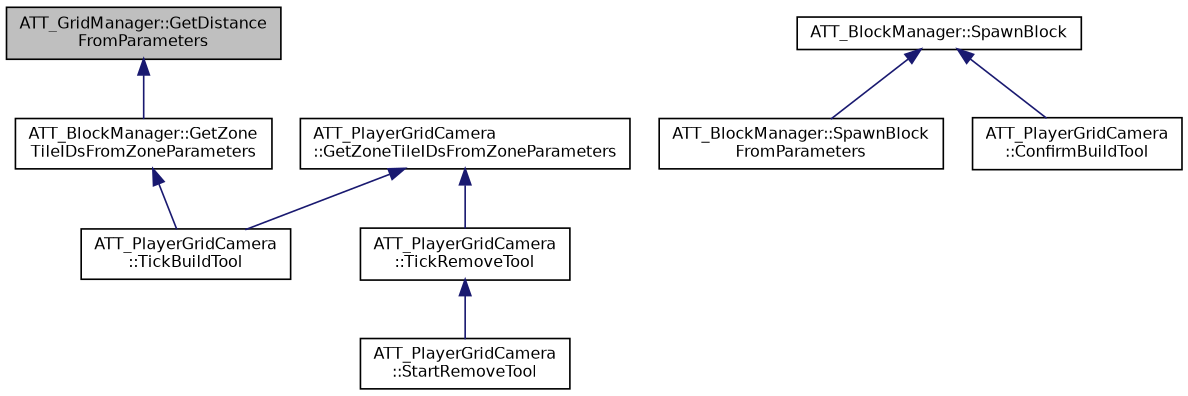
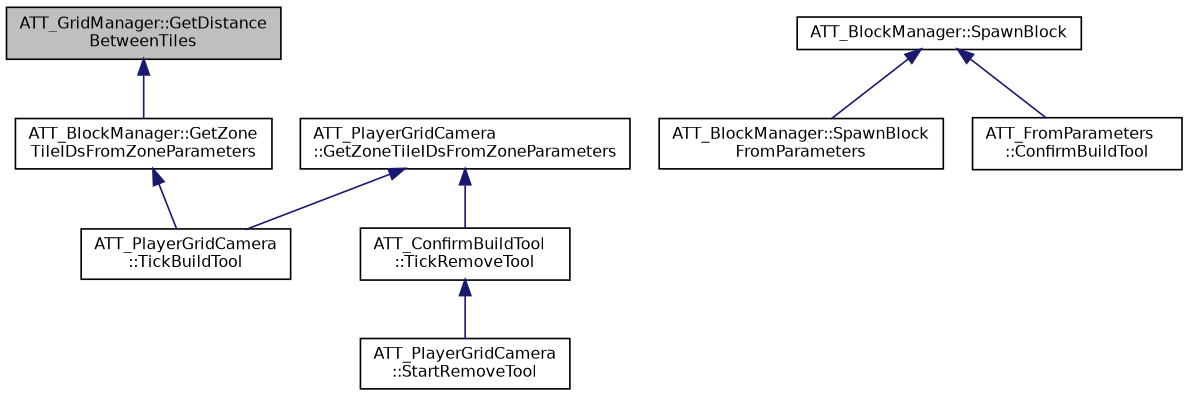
  digraph {
    fontname="DejaVu Sans"
    rankdir=TB
    node [color=black fillcolor=white fontname="DejaVu Sans" fontsize=10 shape=record style=filled]
    edge [color=midnightblue dir=back fontname="DejaVu Sans" fontsize=10 labelfontname=Helvetica labelfontsize=10 style=solid]
-   n1 [fillcolor=grey75 fontcolor=black height=0.2 label="ATT_GridManager::GetDistance\lFromParameters" width=0.4]
+   n1 [fillcolor=grey75 fontcolor=black height=0.2 label="ATT_GridManager::GetDistance\lBetweenTiles" width=0.4]
    n2 [height=0.2 label="ATT_BlockManager::GetZone\lTileIDsFromZoneParameters" width=0.4]
    n3 [height=0.2 label="ATT_PlayerGridCamera\l::TickBuildTool" width=0.4]
    n4 [height=0.2 label="ATT_PlayerGridCamera\l::GetZoneTileIDsFromZoneParameters" width=0.4]
-   n5 [height=0.2 label="ATT_PlayerGridCamera\l::TickRemoveTool" width=0.4]
+   n5 [height=0.2 label="ATT_ConfirmBuildTool\l::TickRemoveTool" width=0.4]
    n6 [height=0.2 label="ATT_BlockManager::SpawnBlock" width=0.4]
    n7 [height=0.2 label="ATT_BlockManager::SpawnBlock\lFromParameters" width=0.4]
-   n8 [height=0.2 label="ATT_PlayerGridCamera\l::ConfirmBuildTool" width=0.4]
+   n8 [height=0.2 label="ATT_FromParameters\l::ConfirmBuildTool" width=0.4]
    n9 [height=0.2 label="ATT_PlayerGridCamera\l::StartRemoveTool" width=0.4]
    n1 -> n2
    n2 -> n3
    n4 -> n3
    n4 -> n5
    n5 -> n9
    n6 -> n7
    n6 -> n8
  }
